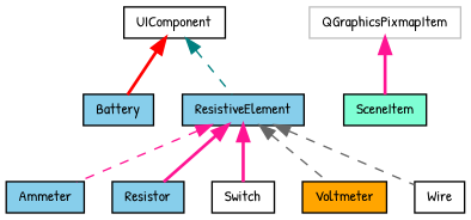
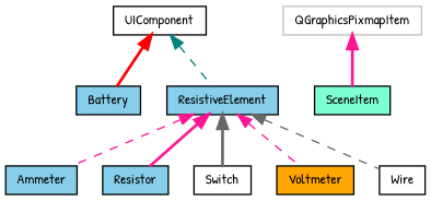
  digraph {
    fontname="Patrick Hand"
    node [color=black fillcolor=white fontname="Patrick Hand" fontsize=10 shape=record style=filled]
    edge [color=deeppink dir=back fontname="Patrick Hand" fontsize=10 labelfontname=Helvetica labelfontsize=10 style=bold]
    n1 [fontcolor=black height=0.2 label=UIComponent width=0.4]
    n2 [fillcolor=skyblue height=0.2 label=Battery width=0.4]
    n3 [fillcolor=skyblue height=0.2 label=ResistiveElement width=0.4]
    n4 [fillcolor=skyblue height=0.2 label=Ammeter width=0.4]
    n5 [fillcolor=skyblue height=0.2 label=Resistor width=0.4]
    n6 [height=0.2 label=Switch width=0.4]
    n7 [fillcolor=orange height=0.2 label=Voltmeter width=0.4]
    n8 [height=0.2 label=Wire width=0.4]
    n9 [fillcolor=aquamarine height=0.2 label=SceneItem width=0.4]
    n10 [color=grey75 height=0.2 label=QGraphicsPixmapItem width=0.4]
    n1 -> n2 [color=red]
    n1 -> n3 [color=teal style=dashed]
    n3 -> n4 [style=dashed]
    n3 -> n5
-   n3 -> n6
-   n3 -> n7 [color=gray40 style=dashed]
+   n3 -> n6 [color=gray40]
+   n3 -> n7 [style=dashed]
    n3 -> n8 [color=gray40 style=dashed]
    n10 -> n9
  }
